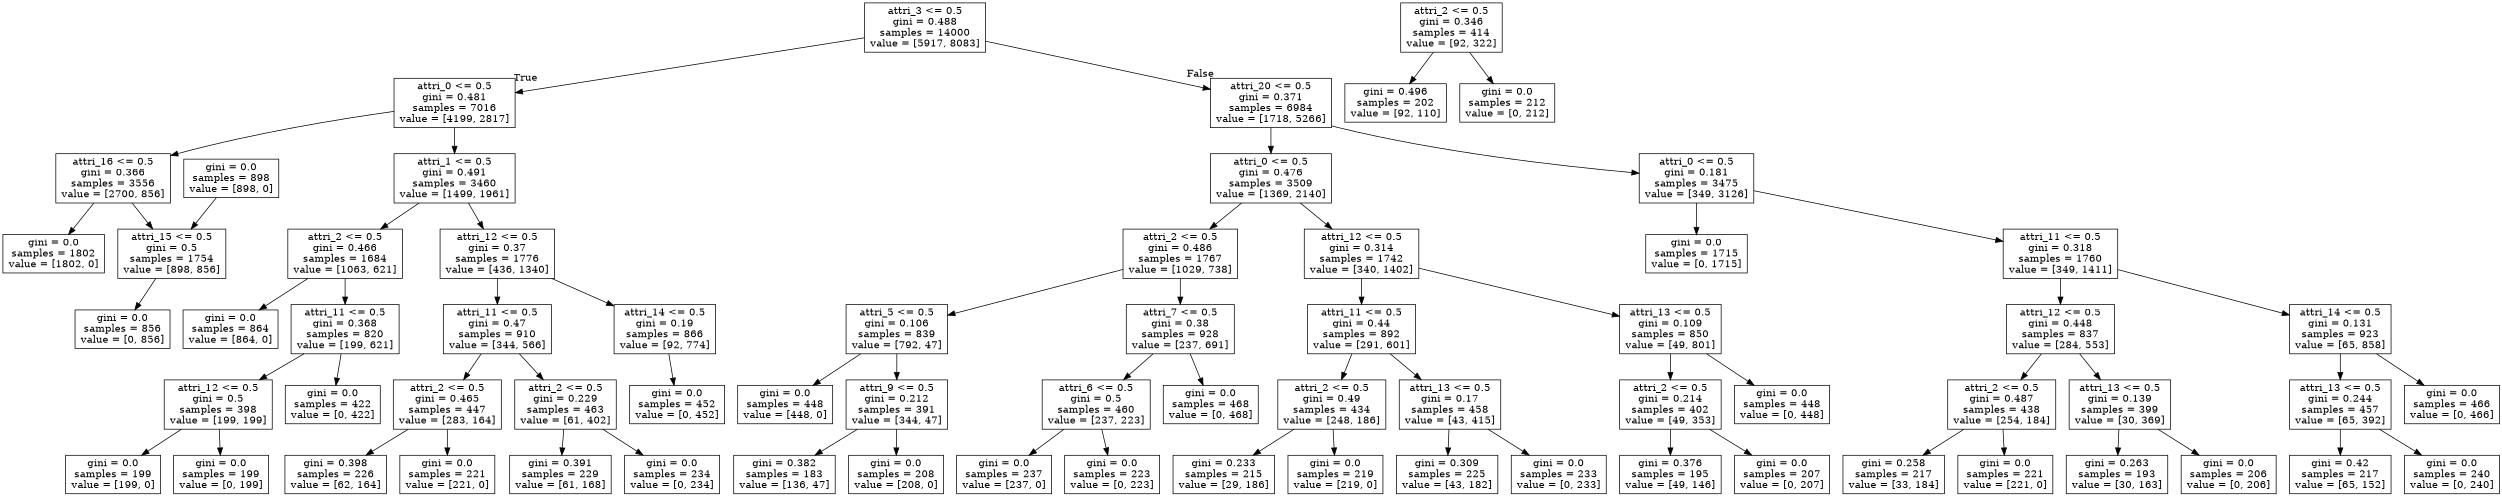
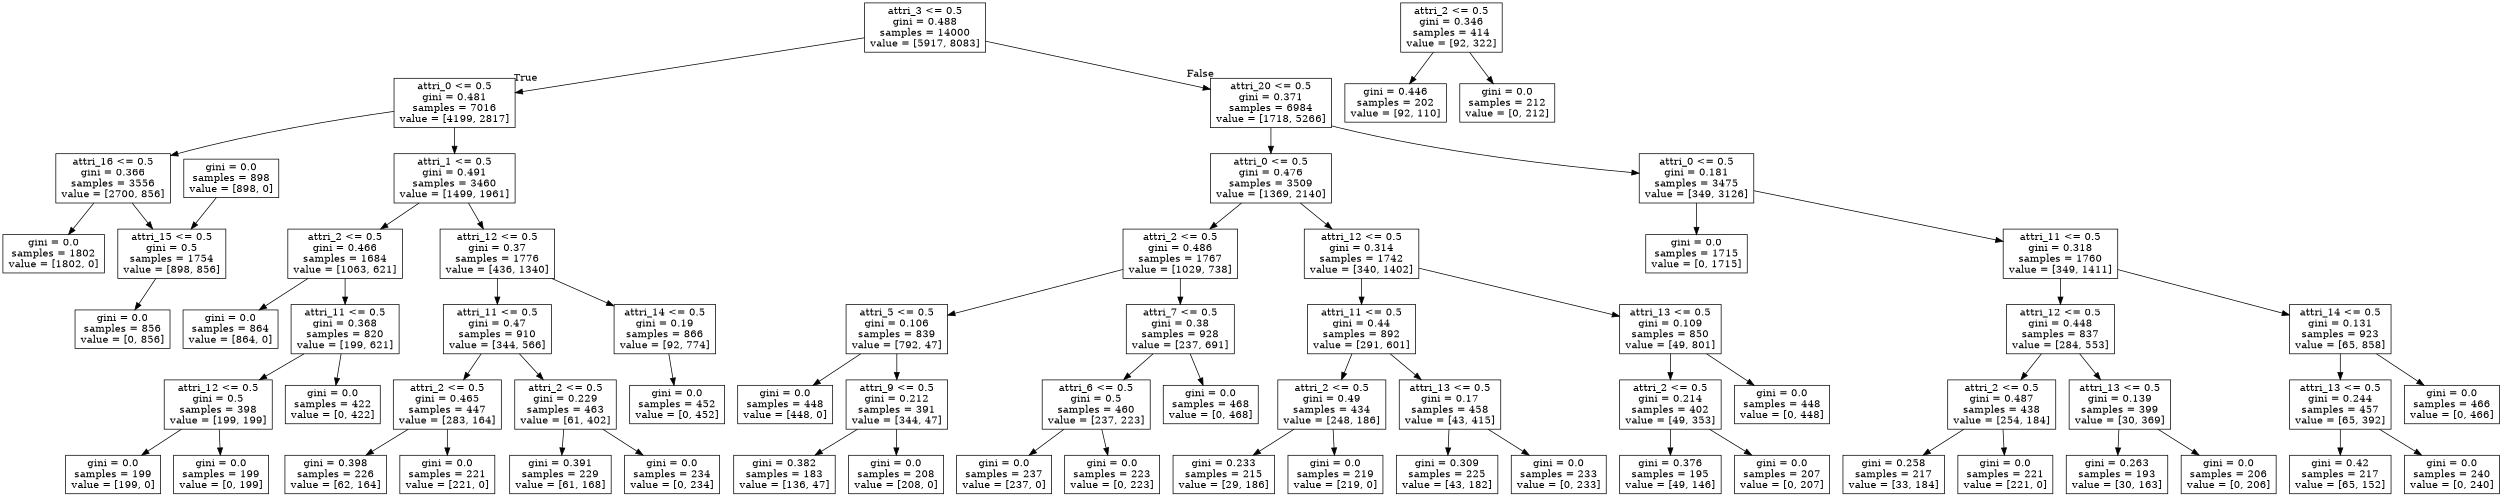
  digraph {
    node [shape=box]
    n1 [label="attri_3 <= 0.5\ngini = 0.488\nsamples = 14000\nvalue = [5917, 8083]"]
    n2 [label="attri_0 <= 0.5\ngini = 0.481\nsamples = 7016\nvalue = [4199, 2817]"]
    n3 [label="attri_20 <= 0.5\ngini = 0.371\nsamples = 6984\nvalue = [1718, 5266]"]
    n4 [label="attri_16 <= 0.5\ngini = 0.366\nsamples = 3556\nvalue = [2700, 856]"]
    n5 [label="attri_1 <= 0.5\ngini = 0.491\nsamples = 3460\nvalue = [1499, 1961]"]
    n6 [label="attri_0 <= 0.5\ngini = 0.476\nsamples = 3509\nvalue = [1369, 2140]"]
    n7 [label="attri_0 <= 0.5\ngini = 0.181\nsamples = 3475\nvalue = [349, 3126]"]
    n8 [label="gini = 0.0\nsamples = 1802\nvalue = [1802, 0]"]
    n9 [label="attri_15 <= 0.5\ngini = 0.5\nsamples = 1754\nvalue = [898, 856]"]
    n10 [label="attri_2 <= 0.5\ngini = 0.466\nsamples = 1684\nvalue = [1063, 621]"]
    n11 [label="attri_12 <= 0.5\ngini = 0.37\nsamples = 1776\nvalue = [436, 1340]"]
    n12 [label="gini = 0.0\nsamples = 856\nvalue = [0, 856]"]
    n13 [label="gini = 0.0\nsamples = 898\nvalue = [898, 0]"]
    n14 [label="gini = 0.0\nsamples = 864\nvalue = [864, 0]"]
    n15 [label="attri_11 <= 0.5\ngini = 0.368\nsamples = 820\nvalue = [199, 621]"]
    n16 [label="attri_11 <= 0.5\ngini = 0.47\nsamples = 910\nvalue = [344, 566]"]
    n17 [label="attri_14 <= 0.5\ngini = 0.19\nsamples = 866\nvalue = [92, 774]"]
    n18 [label="attri_12 <= 0.5\ngini = 0.5\nsamples = 398\nvalue = [199, 199]"]
    n19 [label="gini = 0.0\nsamples = 422\nvalue = [0, 422]"]
    n20 [label="gini = 0.0\nsamples = 199\nvalue = [199, 0]"]
    n21 [label="gini = 0.0\nsamples = 199\nvalue = [0, 199]"]
    n22 [label="attri_2 <= 0.5\ngini = 0.465\nsamples = 447\nvalue = [283, 164]"]
    n23 [label="attri_2 <= 0.5\ngini = 0.229\nsamples = 463\nvalue = [61, 402]"]
    n24 [label="gini = 0.0\nsamples = 452\nvalue = [0, 452]"]
    n25 [label="gini = 0.398\nsamples = 226\nvalue = [62, 164]"]
    n26 [label="gini = 0.0\nsamples = 221\nvalue = [221, 0]"]
    n27 [label="gini = 0.391\nsamples = 229\nvalue = [61, 168]"]
    n28 [label="gini = 0.0\nsamples = 234\nvalue = [0, 234]"]
    n29 [label="attri_2 <= 0.5\ngini = 0.346\nsamples = 414\nvalue = [92, 322]"]
-   n30 [label="gini = 0.496\nsamples = 202\nvalue = [92, 110]"]
+   n30 [label="gini = 0.446\nsamples = 202\nvalue = [92, 110]"]
    n31 [label="gini = 0.0\nsamples = 212\nvalue = [0, 212]"]
    n32 [label="attri_2 <= 0.5\ngini = 0.486\nsamples = 1767\nvalue = [1029, 738]"]
    n33 [label="attri_12 <= 0.5\ngini = 0.314\nsamples = 1742\nvalue = [340, 1402]"]
    n34 [label="gini = 0.0\nsamples = 1715\nvalue = [0, 1715]"]
    n35 [label="attri_11 <= 0.5\ngini = 0.318\nsamples = 1760\nvalue = [349, 1411]"]
    n36 [label="attri_5 <= 0.5\ngini = 0.106\nsamples = 839\nvalue = [792, 47]"]
    n37 [label="attri_7 <= 0.5\ngini = 0.38\nsamples = 928\nvalue = [237, 691]"]
    n38 [label="attri_11 <= 0.5\ngini = 0.44\nsamples = 892\nvalue = [291, 601]"]
    n39 [label="attri_13 <= 0.5\ngini = 0.109\nsamples = 850\nvalue = [49, 801]"]
    n40 [label="gini = 0.0\nsamples = 448\nvalue = [448, 0]"]
    n41 [label="attri_9 <= 0.5\ngini = 0.212\nsamples = 391\nvalue = [344, 47]"]
    n42 [label="attri_6 <= 0.5\ngini = 0.5\nsamples = 460\nvalue = [237, 223]"]
    n43 [label="gini = 0.0\nsamples = 468\nvalue = [0, 468]"]
    n44 [label="gini = 0.382\nsamples = 183\nvalue = [136, 47]"]
    n45 [label="gini = 0.0\nsamples = 208\nvalue = [208, 0]"]
    n46 [label="gini = 0.0\nsamples = 237\nvalue = [237, 0]"]
    n47 [label="gini = 0.0\nsamples = 223\nvalue = [0, 223]"]
    n48 [label="attri_2 <= 0.5\ngini = 0.49\nsamples = 434\nvalue = [248, 186]"]
    n49 [label="attri_13 <= 0.5\ngini = 0.17\nsamples = 458\nvalue = [43, 415]"]
    n50 [label="attri_2 <= 0.5\ngini = 0.214\nsamples = 402\nvalue = [49, 353]"]
    n51 [label="gini = 0.0\nsamples = 448\nvalue = [0, 448]"]
    n52 [label="gini = 0.233\nsamples = 215\nvalue = [29, 186]"]
    n53 [label="gini = 0.0\nsamples = 219\nvalue = [219, 0]"]
    n54 [label="gini = 0.309\nsamples = 225\nvalue = [43, 182]"]
    n55 [label="gini = 0.0\nsamples = 233\nvalue = [0, 233]"]
    n56 [label="gini = 0.376\nsamples = 195\nvalue = [49, 146]"]
    n57 [label="gini = 0.0\nsamples = 207\nvalue = [0, 207]"]
    n58 [label="attri_12 <= 0.5\ngini = 0.448\nsamples = 837\nvalue = [284, 553]"]
    n59 [label="attri_14 <= 0.5\ngini = 0.131\nsamples = 923\nvalue = [65, 858]"]
    n60 [label="attri_2 <= 0.5\ngini = 0.487\nsamples = 438\nvalue = [254, 184]"]
    n61 [label="attri_13 <= 0.5\ngini = 0.139\nsamples = 399\nvalue = [30, 369]"]
    n62 [label="attri_13 <= 0.5\ngini = 0.244\nsamples = 457\nvalue = [65, 392]"]
    n63 [label="gini = 0.0\nsamples = 466\nvalue = [0, 466]"]
    n64 [label="gini = 0.258\nsamples = 217\nvalue = [33, 184]"]
    n65 [label="gini = 0.0\nsamples = 221\nvalue = [221, 0]"]
    n66 [label="gini = 0.263\nsamples = 193\nvalue = [30, 163]"]
    n67 [label="gini = 0.0\nsamples = 206\nvalue = [0, 206]"]
    n68 [label="gini = 0.42\nsamples = 217\nvalue = [65, 152]"]
    n69 [label="gini = 0.0\nsamples = 240\nvalue = [0, 240]"]
    n1 -> n2 [headlabel=True labelangle=45 labeldistance=2.5]
    n1 -> n3 [headlabel=False labelangle=-45 labeldistance=2.5]
    n2 -> n4
    n2 -> n5
    n3 -> n6
    n3 -> n7
    n4 -> n8
    n4 -> n9
    n5 -> n10
    n5 -> n11
    n6 -> n32
    n6 -> n33
    n7 -> n34
    n7 -> n35
    n9 -> n12
    n10 -> n14
    n10 -> n15
    n11 -> n16
    n11 -> n17
    n13 -> n9
    n15 -> n18
    n15 -> n19
    n16 -> n22
    n16 -> n23
    n17 -> n24
    n18 -> n20
    n18 -> n21
    n22 -> n25
    n22 -> n26
    n23 -> n27
    n23 -> n28
    n29 -> n30
    n29 -> n31
    n32 -> n36
    n32 -> n37
    n33 -> n38
    n33 -> n39
    n35 -> n58
    n35 -> n59
    n36 -> n40
    n36 -> n41
    n37 -> n42
    n37 -> n43
    n38 -> n48
    n38 -> n49
    n39 -> n50
    n39 -> n51
    n41 -> n44
    n41 -> n45
    n42 -> n46
    n42 -> n47
    n48 -> n52
    n48 -> n53
    n49 -> n54
    n49 -> n55
    n50 -> n56
    n50 -> n57
    n58 -> n60
    n58 -> n61
    n59 -> n62
    n59 -> n63
    n60 -> n64
    n60 -> n65
    n61 -> n66
    n61 -> n67
    n62 -> n68
    n62 -> n69
  }
